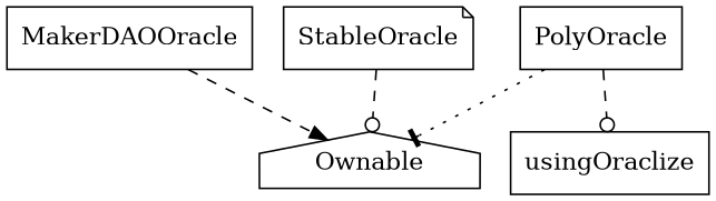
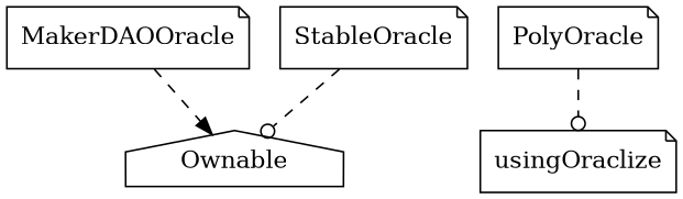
  digraph {
    node [shape=box]
    edge [arrowhead=odot style=dashed]
-   MakerDAOOracle
+   MakerDAOOracle [shape=note]
    Ownable [shape=house]
-   PolyOracle
-   usingOraclize
+   PolyOracle [shape=note]
+   usingOraclize [shape=note]
    StableOracle [shape=note]
    MakerDAOOracle -> Ownable [arrowhead=normal]
-   PolyOracle -> Ownable [arrowhead=tee style=dotted]
    PolyOracle -> usingOraclize
    StableOracle -> Ownable
  }
